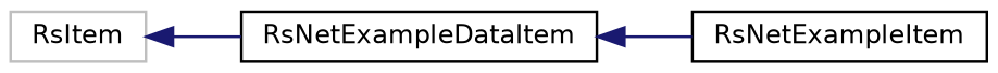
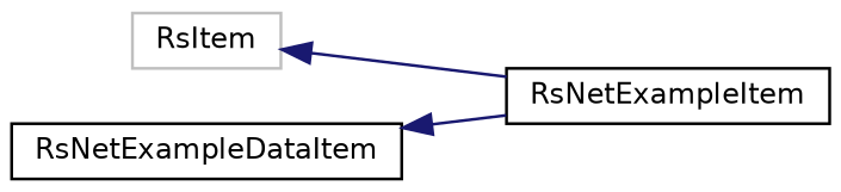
  digraph {
    rankdir=LR
    node [color=black fillcolor=white fontname=Helvetica fontsize=10 shape=record style=filled]
    edge [color=midnightblue dir=back fontname=Helvetica fontsize=10 labelfontname=Helvetica labelfontsize=10 style=solid]
    n1 [color=grey75 height=0.2 label=RsItem width=0.4]
    n2 [height=0.2 label=RsNetExampleItem width=0.4]
    n3 [height=0.2 label=RsNetExampleDataItem width=0.4]
-   n1 -> n3
+   n1 -> n2
    n3 -> n2
  }
